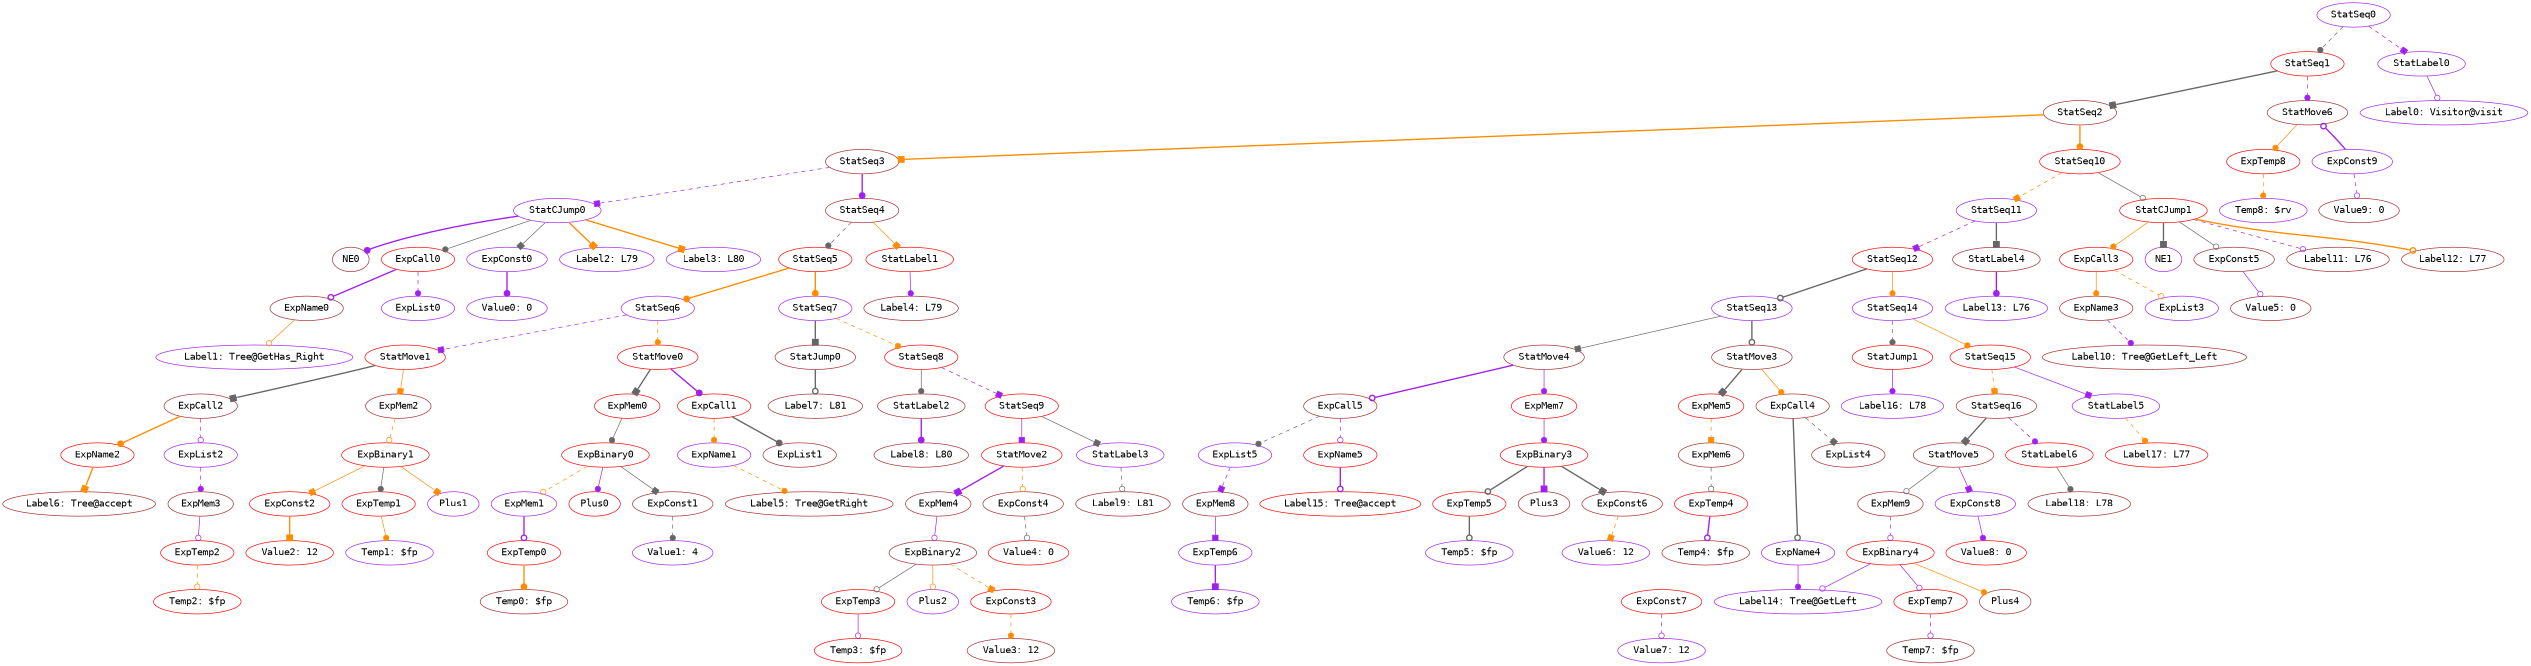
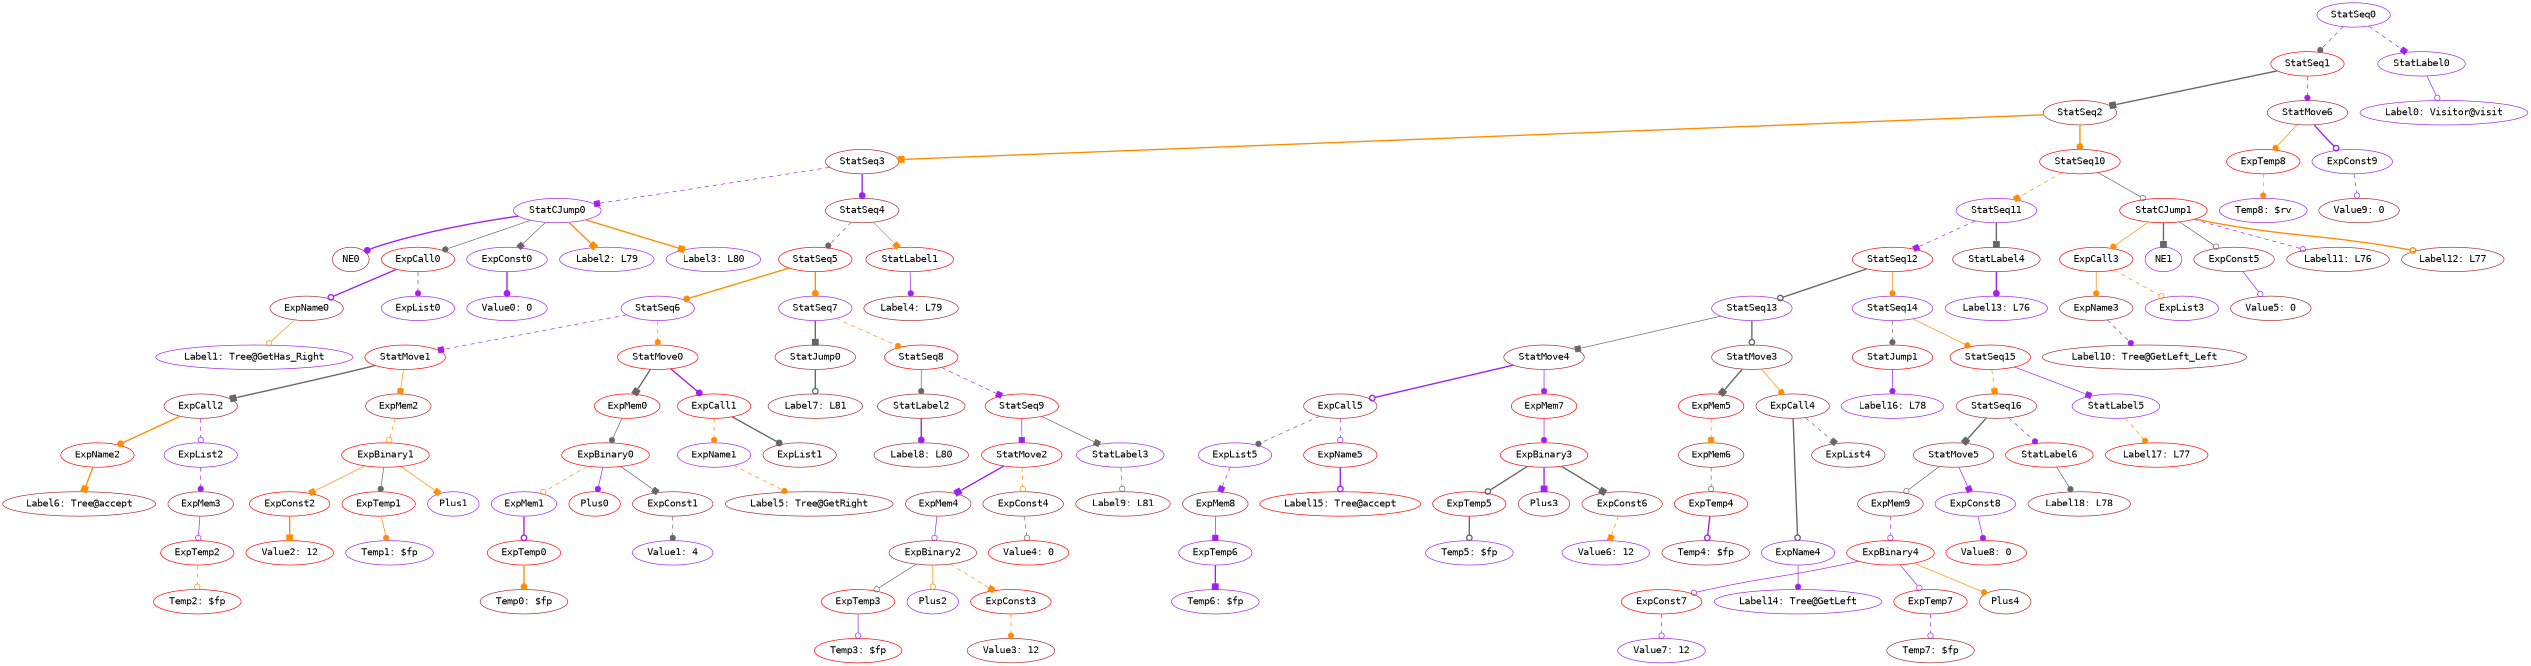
  digraph {
    fontname="DejaVu Sans Mono"
    ordering=out
    node [color=brown fontname="DejaVu Sans Mono"]
    edge [arrowhead=dot color=purple fontname="DejaVu Sans Mono" style=solid]
    ExpTemp8 [color=red]
    "Temp8: $rv" [color=purple]
    StatSeq16
    StatMove5
    StatLabel6 [color=red]
    ExpMem9
    ExpConst8 [color=purple]
    "Label18: L78"
    ExpBinary4 [color=red]
    "Value8: 0" [color=red]
    ExpConst7 [color=red]
    "Value7: 12" [color=purple]
    StatJump1 [color=red]
    "Label16: L78" [color=purple]
    StatSeq12 [color=red]
    StatSeq13 [color=purple]
    StatSeq14 [color=purple]
    StatMove4
    StatMove3
    StatSeq15 [color=red]
    ExpCall5
    ExpMem7 [color=red]
    ExpMem5 [color=red]
    ExpCall4
    StatLabel5 [color=purple]
    ExpList5 [color=purple]
    ExpMem8
    ExpTemp6 [color=purple]
    "Temp6: $fp" [color=purple]
    StatSeq1 [color=red]
    StatSeq2
    StatMove6
    StatSeq3
    StatSeq10 [color=red]
    ExpConst9 [color=purple]
    StatCJump0 [color=purple]
    StatSeq4
    StatSeq11 [color=purple]
    StatCJump1 [color=red]
    "Value9: 0"
    ExpName5 [color=red]
    "Label15: Tree@accept" [color=red]
    ExpBinary3 [color=red]
    ExpTemp5 [color=red]
    Plus3
    ExpConst6
    "Label17: L77" [color=red]
    "Temp5: $fp" [color=purple]
    ExpMem6
    ExpName4 [color=purple]
    ExpList4
    ExpTemp4 [color=red]
    "Label14: Tree@GetLeft" [color=purple]
    "Temp4: $fp"
    StatLabel4
    "Label13: L76" [color=purple]
    "Value6: 12" [color=purple]
    ExpConst2 [color=red]
    "Value2: 12" [color=red]
    ExpName2 [color=red]
    ExpCall2
    ExpList2 [color=purple]
    "Label6: Tree@accept"
    ExpMem3
    ExpTemp2 [color=red]
    ExpTemp1 [color=red]
    "Temp1: $fp" [color=purple]
    StatSeq0 [color=purple]
    StatLabel0 [color=purple]
    "Label0: Visitor@visit" [color=purple]
    ExpCall3 [color=red]
    ExpName3
    ExpList3 [color=purple]
    n74 [label="Label10: Tree@GetLeft_Left"]
    ExpBinary1 [color=red]
    Plus1 [color=purple]
    ExpMem0 [color=red]
    ExpBinary0 [color=red]
    ExpMem1 [color=purple]
    Plus0 [color=red]
    ExpConst1
    ExpTemp0 [color=red]
    "Value1: 4" [color=purple]
    "Temp0: $fp"
    ExpMem4
    ExpBinary2
    ExpTemp3 [color=red]
    Plus2 [color=purple]
    ExpConst3 [color=red]
    "Temp3: $fp" [color=red]
    "Value3: 12"
    "Label1: Tree@GetHas_Right" [color=purple]
    ExpName0
    NE0
    ExpCall0 [color=red]
    ExpConst0 [color=purple]
    "Label2: L79" [color=purple]
    "Label3: L80" [color=purple]
    ExpList0 [color=purple]
    "Value0: 0" [color=purple]
    StatMove1 [color=red]
    ExpMem2
    StatSeq5 [color=red]
    StatSeq6 [color=purple]
    StatSeq7 [color=purple]
    StatMove0 [color=red]
    StatJump0
    StatSeq8 [color=red]
    ExpCall1 [color=red]
    "Label7: L81"
    StatLabel2
    StatSeq9 [color=red]
    "Label8: L80"
    StatMove2 [color=red]
    StatLabel3 [color=purple]
    ExpTemp7 [color=red]
    Plus4
    "Temp7: $fp"
    StatLabel1 [color=red]
    "Label4: L79"
    ExpName1 [color=purple]
    ExpList1
    "Label5: Tree@GetRight"
    ExpConst4
    "Label9: L81"
    "Value4: 0" [color=red]
    NE1 [color=purple]
    ExpConst5
    "Label11: L76"
    "Label12: L77"
    "Value5: 0"
    "Temp2: $fp" [color=red]
    ExpTemp8 -> "Temp8: $rv" [color=darkorange style=dashed]
    StatSeq16 -> StatMove5 [arrowhead=box color=gray40 style=bold]
    StatSeq16 -> StatLabel6 [style=dashed]
    StatMove5 -> ExpMem9 [arrowhead=odot color=gray40]
    StatMove5 -> ExpConst8 [arrowhead=box]
    StatLabel6 -> "Label18: L78" [color=gray40]
    ExpMem9 -> ExpBinary4 [arrowhead=odot style=dashed]
    ExpConst8 -> "Value8: 0"
-   ExpBinary4 -> "Label14: Tree@GetLeft" [arrowhead=odot]
+   ExpBinary4 -> ExpConst7 [arrowhead=odot]
    ExpBinary4 -> ExpTemp7 [arrowhead=odot]
    ExpBinary4 -> Plus4 [color=darkorange]
    ExpConst7 -> "Value7: 12" [arrowhead=odot style=dashed]
    StatJump1 -> "Label16: L78"
    StatSeq12 -> StatSeq13 [arrowhead=odot color=gray40 style=bold]
    StatSeq12 -> StatSeq14 [color=darkorange]
    StatSeq13 -> StatMove4 [arrowhead=box color=gray40]
    StatSeq13 -> StatMove3 [arrowhead=odot color=gray40 style=bold]
    StatSeq14 -> StatJump1 [color=gray40 style=dashed]
    StatSeq14 -> StatSeq15 [color=darkorange]
    StatMove4 -> ExpCall5 [arrowhead=odot style=bold]
    StatMove4 -> ExpMem7
    StatMove3 -> ExpMem5 [arrowhead=box color=gray40 style=bold]
    StatMove3 -> ExpCall4 [color=darkorange]
    StatSeq15 -> StatSeq16 [arrowhead=box color=darkorange style=dashed]
    StatSeq15 -> StatLabel5 [arrowhead=box]
    ExpCall5 -> ExpList5 [color=gray40 style=dashed]
    ExpCall5 -> ExpName5 [arrowhead=odot style=dashed]
    ExpMem7 -> ExpBinary3
    ExpMem5 -> ExpMem6 [arrowhead=box color=darkorange style=dashed]
    ExpCall4 -> ExpName4 [arrowhead=odot color=gray40 style=bold]
    ExpCall4 -> ExpList4 [arrowhead=box color=gray40 style=dashed]
    StatLabel5 -> "Label17: L77" [color=darkorange style=dashed]
    ExpList5 -> ExpMem8 [arrowhead=box style=dashed]
    ExpMem8 -> ExpTemp6 [arrowhead=box]
    ExpTemp6 -> "Temp6: $fp" [arrowhead=box style=bold]
    StatSeq1 -> StatSeq2 [arrowhead=box color=gray40 style=bold]
    StatSeq1 -> StatMove6 [style=dashed]
    StatSeq2 -> StatSeq3 [arrowhead=box color=darkorange style=bold]
    StatSeq2 -> StatSeq10 [color=darkorange style=bold]
    StatMove6 -> ExpTemp8 [color=darkorange]
-   ExpConst9 -> StatMove6 [arrowhead=odot style=bold]
+   StatMove6 -> ExpConst9 [arrowhead=odot style=bold]
    StatSeq3 -> StatCJump0 [arrowhead=box style=dashed]
    StatSeq3 -> StatSeq4 [style=bold]
    StatSeq10 -> StatSeq11 [arrowhead=box color=darkorange style=dashed]
    StatSeq10 -> StatCJump1 [arrowhead=odot color=gray40]
    ExpConst9 -> "Value9: 0" [arrowhead=odot style=dashed]
    StatCJump0 -> NE0 [style=bold]
    StatCJump0 -> ExpCall0 [color=gray40]
    StatCJump0 -> ExpConst0 [arrowhead=box color=gray40]
    StatCJump0 -> "Label2: L79" [arrowhead=box color=darkorange style=bold]
    StatCJump0 -> "Label3: L80" [arrowhead=box color=darkorange style=bold]
    StatSeq4 -> StatSeq5 [color=gray40 style=dashed]
    StatSeq4 -> StatLabel1 [arrowhead=box color=darkorange]
    StatSeq11 -> StatSeq12 [arrowhead=box style=dashed]
    StatSeq11 -> StatLabel4 [arrowhead=box color=gray40 style=bold]
    StatCJump1 -> ExpCall3 [color=darkorange]
    StatCJump1 -> NE1 [arrowhead=box color=gray40 style=bold]
    StatCJump1 -> ExpConst5 [arrowhead=odot color=gray40]
    StatCJump1 -> "Label11: L76" [arrowhead=odot style=dashed]
    StatCJump1 -> "Label12: L77" [arrowhead=odot color=darkorange style=bold]
    ExpName5 -> "Label15: Tree@accept" [arrowhead=odot style=bold]
    ExpBinary3 -> ExpTemp5 [arrowhead=odot color=gray40 style=bold]
    ExpBinary3 -> Plus3 [arrowhead=box style=bold]
    ExpBinary3 -> ExpConst6 [arrowhead=box color=gray40 style=bold]
    ExpTemp5 -> "Temp5: $fp" [arrowhead=odot color=gray40 style=bold]
    ExpConst6 -> "Value6: 12" [arrowhead=box color=darkorange style=dashed]
    ExpMem6 -> ExpTemp4 [arrowhead=odot color=gray40 style=dashed]
    ExpName4 -> "Label14: Tree@GetLeft"
    ExpTemp4 -> "Temp4: $fp" [arrowhead=odot style=bold]
    StatLabel4 -> "Label13: L76" [style=bold]
    ExpConst2 -> "Value2: 12" [arrowhead=box color=darkorange style=bold]
    ExpName2 -> "Label6: Tree@accept" [arrowhead=box color=darkorange style=bold]
    ExpCall2 -> ExpName2 [color=darkorange style=bold]
    ExpCall2 -> ExpList2 [arrowhead=odot style=dashed]
    ExpList2 -> ExpMem3 [style=dashed]
    ExpMem3 -> ExpTemp2 [arrowhead=odot]
    ExpTemp2 -> "Temp2: $fp" [arrowhead=odot color=darkorange style=dashed]
    ExpTemp1 -> "Temp1: $fp" [color=darkorange]
    StatSeq0 -> StatSeq1 [color=gray40 style=dashed]
    StatSeq0 -> StatLabel0 [arrowhead=box style=dashed]
    StatLabel0 -> "Label0: Visitor@visit" [arrowhead=odot]
    ExpCall3 -> ExpName3 [color=darkorange]
    ExpCall3 -> ExpList3 [arrowhead=odot color=darkorange style=dashed]
    ExpName3 -> n74 [style=dashed]
    ExpBinary1 -> ExpConst2 [arrowhead=box color=darkorange]
    ExpBinary1 -> ExpTemp1 [color=gray40]
    ExpBinary1 -> Plus1 [arrowhead=box color=darkorange]
    ExpMem0 -> ExpBinary0 [color=gray40]
    ExpBinary0 -> ExpMem1 [arrowhead=odot color=darkorange style=dashed]
    ExpBinary0 -> Plus0
    ExpBinary0 -> ExpConst1 [arrowhead=box color=gray40]
    ExpMem1 -> ExpTemp0 [arrowhead=odot style=bold]
    ExpConst1 -> "Value1: 4" [color=gray40 style=dashed]
    ExpTemp0 -> "Temp0: $fp" [color=darkorange style=bold]
    ExpMem4 -> ExpBinary2 [arrowhead=odot]
    ExpBinary2 -> ExpTemp3 [arrowhead=odot color=gray40]
    ExpBinary2 -> Plus2 [arrowhead=odot color=darkorange]
    ExpBinary2 -> ExpConst3 [arrowhead=box color=darkorange style=dashed]
    ExpTemp3 -> "Temp3: $fp" [arrowhead=odot]
    ExpConst3 -> "Value3: 12" [color=darkorange style=dashed]
    ExpName0 -> "Label1: Tree@GetHas_Right" [arrowhead=odot color=darkorange]
    ExpCall0 -> ExpName0 [arrowhead=odot style=bold]
    ExpCall0 -> ExpList0 [style=dashed]
    ExpConst0 -> "Value0: 0" [style=bold]
    StatMove1 -> ExpCall2 [arrowhead=box color=gray40 style=bold]
    StatMove1 -> ExpMem2 [arrowhead=box color=darkorange]
    ExpMem2 -> ExpBinary1 [arrowhead=odot color=darkorange style=dashed]
    StatSeq5 -> StatSeq6 [color=darkorange style=bold]
    StatSeq5 -> StatSeq7 [color=darkorange style=bold]
    StatSeq6 -> StatMove1 [arrowhead=box style=dashed]
    StatSeq6 -> StatMove0 [color=darkorange style=dashed]
    StatSeq7 -> StatJump0 [arrowhead=box color=gray40 style=bold]
    StatSeq7 -> StatSeq8 [color=darkorange style=dashed]
    StatMove0 -> ExpMem0 [arrowhead=box color=gray40 style=bold]
    StatMove0 -> ExpCall1 [style=bold]
    StatJump0 -> "Label7: L81" [arrowhead=odot color=gray40 style=bold]
    StatSeq8 -> StatLabel2 [color=gray40]
    StatSeq8 -> StatSeq9 [arrowhead=box style=dashed]
    ExpCall1 -> ExpName1 [color=darkorange style=dashed]
    ExpCall1 -> ExpList1 [color=gray40 style=bold]
    StatLabel2 -> "Label8: L80" [style=bold]
    StatSeq9 -> StatMove2 [arrowhead=box]
    StatSeq9 -> StatLabel3 [arrowhead=box color=gray40]
    StatMove2 -> ExpMem4 [arrowhead=box style=bold]
    StatMove2 -> ExpConst4 [arrowhead=odot color=darkorange style=dashed]
    StatLabel3 -> "Label9: L81" [arrowhead=odot color=gray40 style=dashed]
    ExpTemp7 -> "Temp7: $fp" [arrowhead=odot style=dashed]
    StatLabel1 -> "Label4: L79"
    ExpName1 -> "Label5: Tree@GetRight" [color=darkorange style=dashed]
    ExpConst4 -> "Value4: 0" [arrowhead=odot color=gray40 style=dashed]
    ExpConst5 -> "Value5: 0" [arrowhead=odot]
  }
